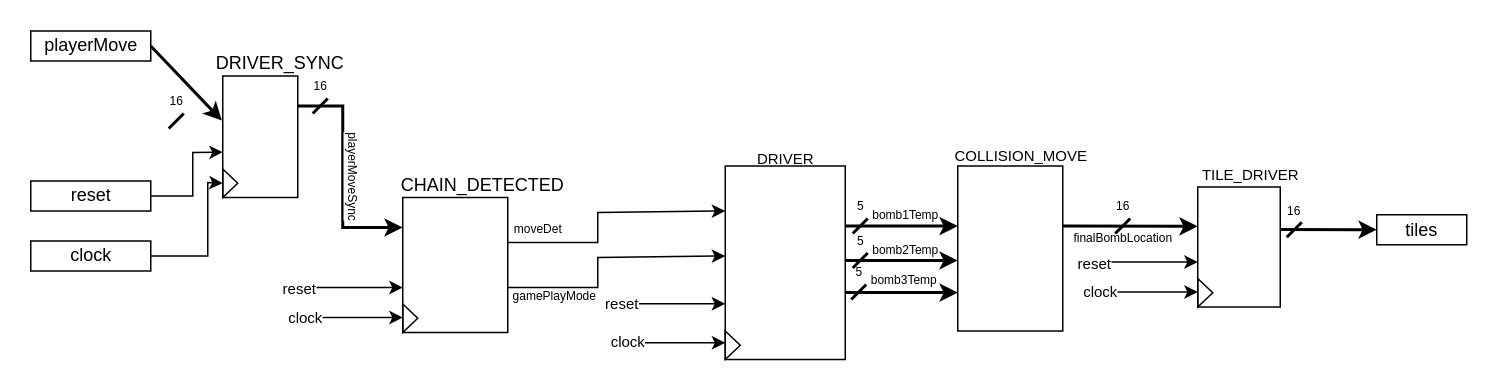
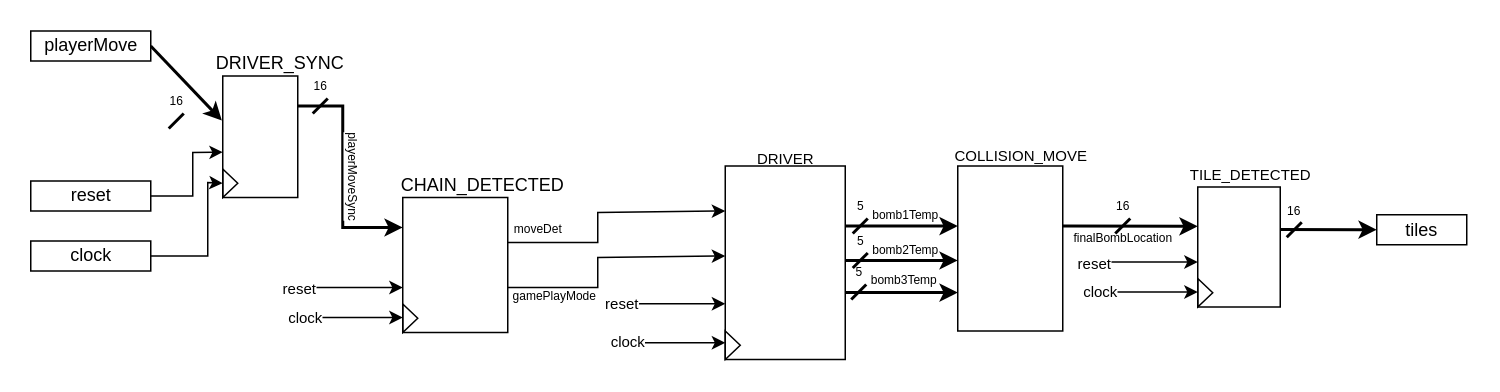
  <mxCell id="0" />
  <mxCell id="1" parent="0" />
  <mxCell id="2" style="edgeStyle=none;html=1;exitX=0;exitY=0;exitDx=80;exitDy=10;exitPerimeter=0;entryX=-0.012;entryY=0.367;entryDx=0;entryDy=0;entryPerimeter=0;strokeWidth=2;" parent="1" source="3" target="39" edge="1"><mxGeometry relative="1" as="geometry" /></mxCell>
  <mxCell id="3" value="playerMove" style="externalPins=0;recursiveResize=0;shadow=0;dashed=0;align=center;html=1;strokeWidth=1;shape=mxgraph.rtl.abstract.entity;container=1;collapsible=0;kind=input;drawPins=0;left=0;right=1;bottom=0;top=0;" parent="1" vertex="1"><mxGeometry x="20" y="20" width="80" height="20" as="geometry" /></mxCell>
  <mxCell id="4" value="tiles" style="externalPins=0;recursiveResize=0;shadow=0;dashed=0;align=center;html=1;strokeWidth=1;shape=mxgraph.rtl.abstract.entity;container=1;collapsible=0;kind=input;drawPins=0;left=0;right=1;bottom=0;top=0;" parent="1" vertex="1"><mxGeometry x="917.33" y="142.5" width="60" height="20" as="geometry" /></mxCell>
  <mxCell id="5" style="edgeStyle=none;html=1;exitX=0;exitY=0;exitDx=80;exitDy=40;exitPerimeter=0;entryX=0;entryY=0.364;entryDx=0;entryDy=0;entryPerimeter=0;strokeWidth=2;" edge="1" parent="1" source="7" target="46"><mxGeometry relative="1" as="geometry" /></mxCell>
  <mxCell id="6" value="&lt;font style=&quot;font-size: 8px;&quot;&gt;bomb1Temp&lt;/font&gt;" style="edgeLabel;html=1;align=center;verticalAlign=middle;resizable=0;points=[];" vertex="1" connectable="0" parent="5"><mxGeometry x="0.093" y="1" relative="1" as="geometry"><mxPoint x="-2" y="-8" as="offset" /></mxGeometry></mxCell>
  <mxCell id="7" value="" style="externalPins=0;recursiveResize=0;shadow=0;dashed=0;align=center;html=1;strokeWidth=1;shape=mxgraph.rtl.abstract.entity;container=1;collapsible=0;kind=sequential;drawPins=0;left=3;right=2;bottom=0;top=0;" parent="1" vertex="1"><mxGeometry x="483" y="110" width="80" height="129" as="geometry" /></mxCell>
  <mxCell id="8" value="" style="triangle;whiteSpace=wrap;html=1;strokeWidth=1;fontSize=10;fillColor=none;" parent="7" vertex="1"><mxGeometry y="110" width="10" height="19" as="geometry" /></mxCell>
  <mxCell id="9" style="edgeStyle=none;rounded=0;html=1;exitX=0.996;exitY=0.354;exitDx=0;exitDy=0;exitPerimeter=0;strokeWidth=2;fontSize=8;" parent="1" source="10" target="4" edge="1"><mxGeometry relative="1" as="geometry" /></mxCell>
  <mxCell id="10" value="" style="externalPins=0;recursiveResize=0;shadow=0;dashed=0;align=center;html=1;strokeWidth=1;shape=mxgraph.rtl.abstract.entity;container=1;collapsible=0;kind=sequential;drawPins=0;left=3;right=2;bottom=0;top=0;" parent="1" vertex="1"><mxGeometry x="798" y="124" width="55" height="80" as="geometry" /></mxCell>
  <mxCell id="11" style="edgeStyle=none;rounded=0;html=1;exitX=0;exitY=0;exitDx=80;exitDy=10;exitPerimeter=0;entryX=0.001;entryY=0.627;entryDx=0;entryDy=0;entryPerimeter=0;strokeWidth=1;" parent="1" source="12" target="39" edge="1"><mxGeometry relative="1" as="geometry"><Array as="points"><mxPoint x="128" y="130" /><mxPoint x="128" y="101" /></Array></mxGeometry></mxCell>
  <mxCell id="12" value="reset" style="externalPins=0;recursiveResize=0;shadow=0;dashed=0;align=center;html=1;strokeWidth=1;shape=mxgraph.rtl.abstract.entity;container=1;collapsible=0;kind=input;drawPins=0;left=0;right=1;bottom=0;top=0;" parent="1" vertex="1"><mxGeometry x="20" y="120" width="80" height="20" as="geometry" /></mxCell>
  <mxCell id="13" style="edgeStyle=none;rounded=0;html=1;exitX=0;exitY=0;exitDx=80;exitDy=10;exitPerimeter=0;entryX=0;entryY=0.5;entryDx=0;entryDy=0;strokeWidth=1;" parent="1" source="14" target="40" edge="1"><mxGeometry relative="1" as="geometry"><Array as="points"><mxPoint x="138" y="170" /><mxPoint x="138" y="121" /></Array></mxGeometry></mxCell>
  <mxCell id="14" value="clock" style="externalPins=0;recursiveResize=0;shadow=0;dashed=0;align=center;html=1;strokeWidth=1;shape=mxgraph.rtl.abstract.entity;container=1;collapsible=0;kind=input;drawPins=0;left=0;right=1;bottom=0;top=0;" parent="1" vertex="1"><mxGeometry x="20" y="160" width="80" height="20" as="geometry" /></mxCell>
  <mxCell id="15" value="" style="endArrow=classic;html=1;rounded=0;strokeWidth=1;fontSize=10;" parent="1" edge="1"><mxGeometry width="50" height="50" relative="1" as="geometry"><mxPoint x="425" y="201.81" as="sourcePoint" /><mxPoint x="483" y="201.81" as="targetPoint" /></mxGeometry></mxCell>
  <mxCell id="16" value="reset" style="edgeLabel;html=1;align=center;verticalAlign=middle;resizable=0;points=[];fontSize=10;" parent="15" vertex="1" connectable="0"><mxGeometry x="0.159" y="1" relative="1" as="geometry"><mxPoint x="-46" y="1" as="offset" /></mxGeometry></mxCell>
  <mxCell id="17" value="" style="endArrow=classic;html=1;rounded=0;strokeWidth=1;fontSize=10;" parent="1" edge="1"><mxGeometry width="50" height="50" relative="1" as="geometry"><mxPoint x="421" y="227.81" as="sourcePoint" /><mxPoint x="483" y="227.81" as="targetPoint" /></mxGeometry></mxCell>
  <mxCell id="18" value="clock" style="edgeLabel;html=1;align=center;verticalAlign=middle;resizable=0;points=[];fontSize=10;" parent="17" vertex="1" connectable="0"><mxGeometry x="0.245" y="-1" relative="1" as="geometry"><mxPoint x="-43" y="-2" as="offset" /></mxGeometry></mxCell>
  <mxCell id="19" value="DRIVER" style="text;html=1;align=center;verticalAlign=middle;resizable=0;points=[];autosize=1;strokeColor=none;fillColor=none;fontSize=10;" parent="1" vertex="1"><mxGeometry x="478" y="90" width="90" height="30" as="geometry" /></mxCell>
- <mxCell id="20" value="TILE_DRIVER" style="text;html=1;align=center;verticalAlign=middle;resizable=0;points=[];autosize=1;strokeColor=none;fillColor=none;fontSize=10;" parent="1" vertex="1"><mxGeometry x="788" y="101" width="90" height="30" as="geometry" /></mxCell>
+ <mxCell id="20" value="TILE_DETECTED" style="text;html=1;align=center;verticalAlign=middle;resizable=0;points=[];autosize=1;strokeColor=none;fillColor=none;fontSize=10;" parent="1" vertex="1"><mxGeometry x="788" y="101" width="90" height="30" as="geometry" /></mxCell>
  <mxCell id="21" value="&lt;font style=&quot;font-size: 8px;&quot;&gt;moveDet&lt;/font&gt;" style="edgeStyle=none;rounded=0;html=1;exitX=0;exitY=0;exitDx=70;exitDy=30;exitPerimeter=0;entryX=0;entryY=0;entryDx=0;entryDy=30;entryPerimeter=0;strokeWidth=1;" parent="1" source="24" target="7" edge="1"><mxGeometry x="-0.758" y="10" relative="1" as="geometry"><Array as="points"><mxPoint x="398" y="161" /><mxPoint x="398" y="141" /></Array><mxPoint as="offset" /></mxGeometry></mxCell>
  <mxCell id="22" style="edgeStyle=none;rounded=0;html=1;entryX=0;entryY=0;entryDx=0;entryDy=60;entryPerimeter=0;strokeWidth=1;fontSize=8;exitX=0;exitY=0;exitDx=70;exitDy=60;exitPerimeter=0;" parent="1" source="24" target="7" edge="1"><mxGeometry relative="1" as="geometry"><mxPoint x="378" y="181" as="sourcePoint" /><Array as="points"><mxPoint x="398" y="191" /><mxPoint x="398" y="171" /></Array></mxGeometry></mxCell>
  <mxCell id="23" value="gamePlayMode" style="edgeLabel;html=1;align=center;verticalAlign=middle;resizable=0;points=[];fontSize=8;" parent="22" vertex="1" connectable="0"><mxGeometry x="-0.486" y="-2" relative="1" as="geometry"><mxPoint x="-12" y="3" as="offset" /></mxGeometry></mxCell>
  <mxCell id="24" value="" style="externalPins=0;recursiveResize=0;shadow=0;dashed=0;align=center;html=1;strokeWidth=1;shape=mxgraph.rtl.abstract.entity;container=1;collapsible=0;kind=sequential;drawPins=0;left=3;right=2;bottom=0;top=0;" parent="1" vertex="1"><mxGeometry x="268" y="131" width="70" height="90" as="geometry" /></mxCell>
  <mxCell id="25" value="" style="triangle;whiteSpace=wrap;html=1;strokeWidth=1;fontSize=10;fillColor=none;" parent="24" vertex="1"><mxGeometry y="71" width="10" height="19" as="geometry" /></mxCell>
  <mxCell id="26" value="" style="endArrow=classic;html=1;rounded=0;strokeWidth=1;fontSize=10;" parent="1" edge="1"><mxGeometry width="50" height="50" relative="1" as="geometry"><mxPoint x="210" y="191" as="sourcePoint" /><mxPoint x="268" y="191" as="targetPoint" /></mxGeometry></mxCell>
  <mxCell id="27" value="reset" style="edgeLabel;html=1;align=center;verticalAlign=middle;resizable=0;points=[];fontSize=10;" parent="26" vertex="1" connectable="0"><mxGeometry x="0.159" y="1" relative="1" as="geometry"><mxPoint x="-46" y="1" as="offset" /></mxGeometry></mxCell>
  <mxCell id="28" value="" style="endArrow=classic;html=1;rounded=0;strokeWidth=1;fontSize=10;" parent="1" edge="1"><mxGeometry width="50" height="50" relative="1" as="geometry"><mxPoint x="206" y="211" as="sourcePoint" /><mxPoint x="268" y="211" as="targetPoint" /></mxGeometry></mxCell>
  <mxCell id="29" value="clock" style="edgeLabel;html=1;align=center;verticalAlign=middle;resizable=0;points=[];fontSize=10;" parent="28" vertex="1" connectable="0"><mxGeometry x="0.245" y="-1" relative="1" as="geometry"><mxPoint x="-43" y="-2" as="offset" /></mxGeometry></mxCell>
  <mxCell id="30" value="" style="triangle;whiteSpace=wrap;html=1;strokeWidth=1;fontSize=10;fillColor=none;" parent="1" vertex="1"><mxGeometry x="798" y="185" width="10" height="19" as="geometry" /></mxCell>
  <mxCell id="31" value="" style="endArrow=classic;html=1;rounded=0;strokeWidth=1;fontSize=10;" parent="1" edge="1"><mxGeometry width="50" height="50" relative="1" as="geometry"><mxPoint x="740" y="174" as="sourcePoint" /><mxPoint x="798" y="174" as="targetPoint" /></mxGeometry></mxCell>
  <mxCell id="32" value="reset" style="edgeLabel;html=1;align=center;verticalAlign=middle;resizable=0;points=[];fontSize=10;" parent="31" vertex="1" connectable="0"><mxGeometry x="0.159" y="1" relative="1" as="geometry"><mxPoint x="-46" y="1" as="offset" /></mxGeometry></mxCell>
  <mxCell id="33" value="" style="endArrow=classic;html=1;rounded=0;strokeWidth=1;fontSize=10;" parent="1" edge="1"><mxGeometry width="50" height="50" relative="1" as="geometry"><mxPoint x="736" y="194" as="sourcePoint" /><mxPoint x="798" y="194" as="targetPoint" /></mxGeometry></mxCell>
  <mxCell id="34" value="clock" style="edgeLabel;html=1;align=center;verticalAlign=middle;resizable=0;points=[];fontSize=10;" parent="33" vertex="1" connectable="0"><mxGeometry x="0.245" y="-1" relative="1" as="geometry"><mxPoint x="-43" y="-2" as="offset" /></mxGeometry></mxCell>
  <mxCell id="35" value="CHAIN_DETECTED" style="text;html=1;align=center;verticalAlign=middle;resizable=0;points=[];autosize=1;strokeColor=none;fillColor=none;" parent="1" vertex="1"><mxGeometry x="256" y="108" width="130" height="30" as="geometry" /></mxCell>
  <mxCell id="36" value="16" style="verticalLabelPosition=top;shadow=0;dashed=0;align=center;html=1;verticalAlign=bottom;shape=mxgraph.electrical.transmission.bus_width;pointerEvents=1;fontSize=8;strokeWidth=2;labelPosition=center;" parent="1" vertex="1"><mxGeometry x="857.33" y="147.5" width="10" height="10" as="geometry" /></mxCell>
  <mxCell id="37" style="edgeStyle=none;html=1;exitX=0;exitY=0;exitDx=50;exitDy=20;exitPerimeter=0;entryX=0;entryY=0;entryDx=0;entryDy=20;entryPerimeter=0;rounded=0;strokeWidth=2;" parent="1" source="39" target="24" edge="1"><mxGeometry relative="1" as="geometry"><Array as="points"><mxPoint x="228" y="70" /><mxPoint x="228" y="151" /></Array></mxGeometry></mxCell>
  <mxCell id="38" value="&lt;font style=&quot;font-size: 8px;&quot;&gt;playerMoveSync&lt;/font&gt;" style="edgeLabel;html=1;align=center;verticalAlign=middle;resizable=0;points=[];rotation=90;" parent="37" vertex="1" connectable="0"><mxGeometry relative="1" as="geometry"><mxPoint x="9" as="offset" /></mxGeometry></mxCell>
  <mxCell id="39" value="" style="externalPins=0;recursiveResize=0;shadow=0;dashed=0;align=center;html=1;strokeWidth=1;shape=mxgraph.rtl.abstract.entity;container=1;collapsible=0;kind=sequential;drawPins=0;left=3;right=2;bottom=0;top=0;" parent="1" vertex="1"><mxGeometry x="148" y="50" width="50" height="81" as="geometry" /></mxCell>
  <mxCell id="40" value="" style="triangle;whiteSpace=wrap;html=1;strokeWidth=1;fontSize=10;fillColor=none;" parent="39" vertex="1"><mxGeometry y="62" width="10" height="19" as="geometry" /></mxCell>
  <mxCell id="41" value="DRIVER_SYNC" style="text;html=1;align=center;verticalAlign=middle;resizable=0;points=[];autosize=1;strokeColor=none;fillColor=none;" parent="1" vertex="1"><mxGeometry x="136" y="27" width="100" height="30" as="geometry" /></mxCell>
  <mxCell id="42" value="16" style="verticalLabelPosition=top;shadow=0;dashed=0;align=center;html=1;verticalAlign=bottom;shape=mxgraph.electrical.transmission.bus_width;pointerEvents=1;fontSize=8;strokeWidth=2;labelPosition=center;" parent="1" vertex="1"><mxGeometry x="112" y="75" width="10" height="10" as="geometry" /></mxCell>
  <mxCell id="43" value="16" style="verticalLabelPosition=top;shadow=0;dashed=0;align=center;html=1;verticalAlign=bottom;shape=mxgraph.electrical.transmission.bus_width;pointerEvents=1;fontSize=8;strokeWidth=2;labelPosition=center;" parent="1" vertex="1"><mxGeometry x="208" y="65" width="10" height="10" as="geometry" /></mxCell>
  <mxCell id="44" style="edgeStyle=none;html=1;exitX=0;exitY=0;exitDx=70;exitDy=40;exitPerimeter=0;entryX=-0.001;entryY=0.328;entryDx=0;entryDy=0;entryPerimeter=0;strokeWidth=2;fontSize=10;" edge="1" parent="1" source="46" target="10"><mxGeometry relative="1" as="geometry" /></mxCell>
  <mxCell id="45" value="finalBombLocation" style="edgeLabel;html=1;align=center;verticalAlign=middle;resizable=0;points=[];fontSize=8;" vertex="1" connectable="0" parent="44"><mxGeometry x="-0.586" relative="1" as="geometry"><mxPoint x="21" y="7" as="offset" /></mxGeometry></mxCell>
  <mxCell id="46" value="" style="externalPins=0;recursiveResize=0;shadow=0;dashed=0;align=center;html=1;strokeWidth=1;shape=mxgraph.rtl.abstract.entity;container=1;collapsible=0;kind=sequential;drawPins=0;left=3;right=2;bottom=0;top=0;" vertex="1" parent="1"><mxGeometry x="638" y="110" width="70" height="110" as="geometry" /></mxCell>
  <mxCell id="47" style="edgeStyle=none;html=1;exitX=0;exitY=0;exitDx=80;exitDy=40;exitPerimeter=0;entryX=0;entryY=0.364;entryDx=0;entryDy=0;entryPerimeter=0;strokeWidth=2;" edge="1" parent="1"><mxGeometry relative="1" as="geometry"><mxPoint x="563" y="173" as="sourcePoint" /><mxPoint x="638" y="173" as="targetPoint" /></mxGeometry></mxCell>
  <mxCell id="48" value="bomb2Temp" style="edgeLabel;html=1;align=center;verticalAlign=middle;resizable=0;points=[];fontSize=8;" vertex="1" connectable="0" parent="47"><mxGeometry x="0.244" y="1" relative="1" as="geometry"><mxPoint x="-8" y="-7" as="offset" /></mxGeometry></mxCell>
  <mxCell id="49" style="edgeStyle=none;html=1;exitX=0;exitY=0;exitDx=80;exitDy=40;exitPerimeter=0;entryX=0;entryY=0.364;entryDx=0;entryDy=0;entryPerimeter=0;strokeWidth=2;" edge="1" parent="1"><mxGeometry relative="1" as="geometry"><mxPoint x="563" y="194.33" as="sourcePoint" /><mxPoint x="638" y="194.37" as="targetPoint" /></mxGeometry></mxCell>
  <mxCell id="50" value="bomb3Temp" style="edgeLabel;html=1;align=center;verticalAlign=middle;resizable=0;points=[];fontSize=8;" vertex="1" connectable="0" parent="49"><mxGeometry x="0.413" relative="1" as="geometry"><mxPoint x="-14" y="-9" as="offset" /></mxGeometry></mxCell>
  <mxCell id="51" value="5" style="verticalLabelPosition=top;shadow=0;dashed=0;align=center;html=1;verticalAlign=bottom;shape=mxgraph.electrical.transmission.bus_width;pointerEvents=1;fontSize=8;strokeWidth=2;labelPosition=center;" vertex="1" parent="1"><mxGeometry x="568" y="145" width="10" height="10" as="geometry" /></mxCell>
  <mxCell id="52" value="5" style="verticalLabelPosition=top;shadow=0;dashed=0;align=center;html=1;verticalAlign=bottom;shape=mxgraph.electrical.transmission.bus_width;pointerEvents=1;fontSize=8;strokeWidth=2;labelPosition=center;" vertex="1" parent="1"><mxGeometry x="568" y="168" width="10" height="10" as="geometry" /></mxCell>
  <mxCell id="53" value="5" style="verticalLabelPosition=top;shadow=0;dashed=0;align=center;html=1;verticalAlign=bottom;shape=mxgraph.electrical.transmission.bus_width;pointerEvents=1;fontSize=8;strokeWidth=2;labelPosition=center;" vertex="1" parent="1"><mxGeometry x="567" y="189" width="10" height="10" as="geometry" /></mxCell>
  <mxCell id="54" value="&lt;font style=&quot;font-size: 10px;&quot;&gt;COLLISION_MOVE&lt;/font&gt;" style="text;html=1;align=center;verticalAlign=middle;resizable=0;points=[];autosize=1;strokeColor=none;fillColor=none;fontSize=8;" vertex="1" parent="1"><mxGeometry x="625" y="88" width="110" height="30" as="geometry" /></mxCell>
  <mxCell id="55" value="16" style="verticalLabelPosition=top;shadow=0;dashed=0;align=center;html=1;verticalAlign=bottom;shape=mxgraph.electrical.transmission.bus_width;pointerEvents=1;strokeWidth=2;fontSize=8;labelPosition=center;" vertex="1" parent="1"><mxGeometry x="743" y="145" width="10" height="10" as="geometry" /></mxCell>
